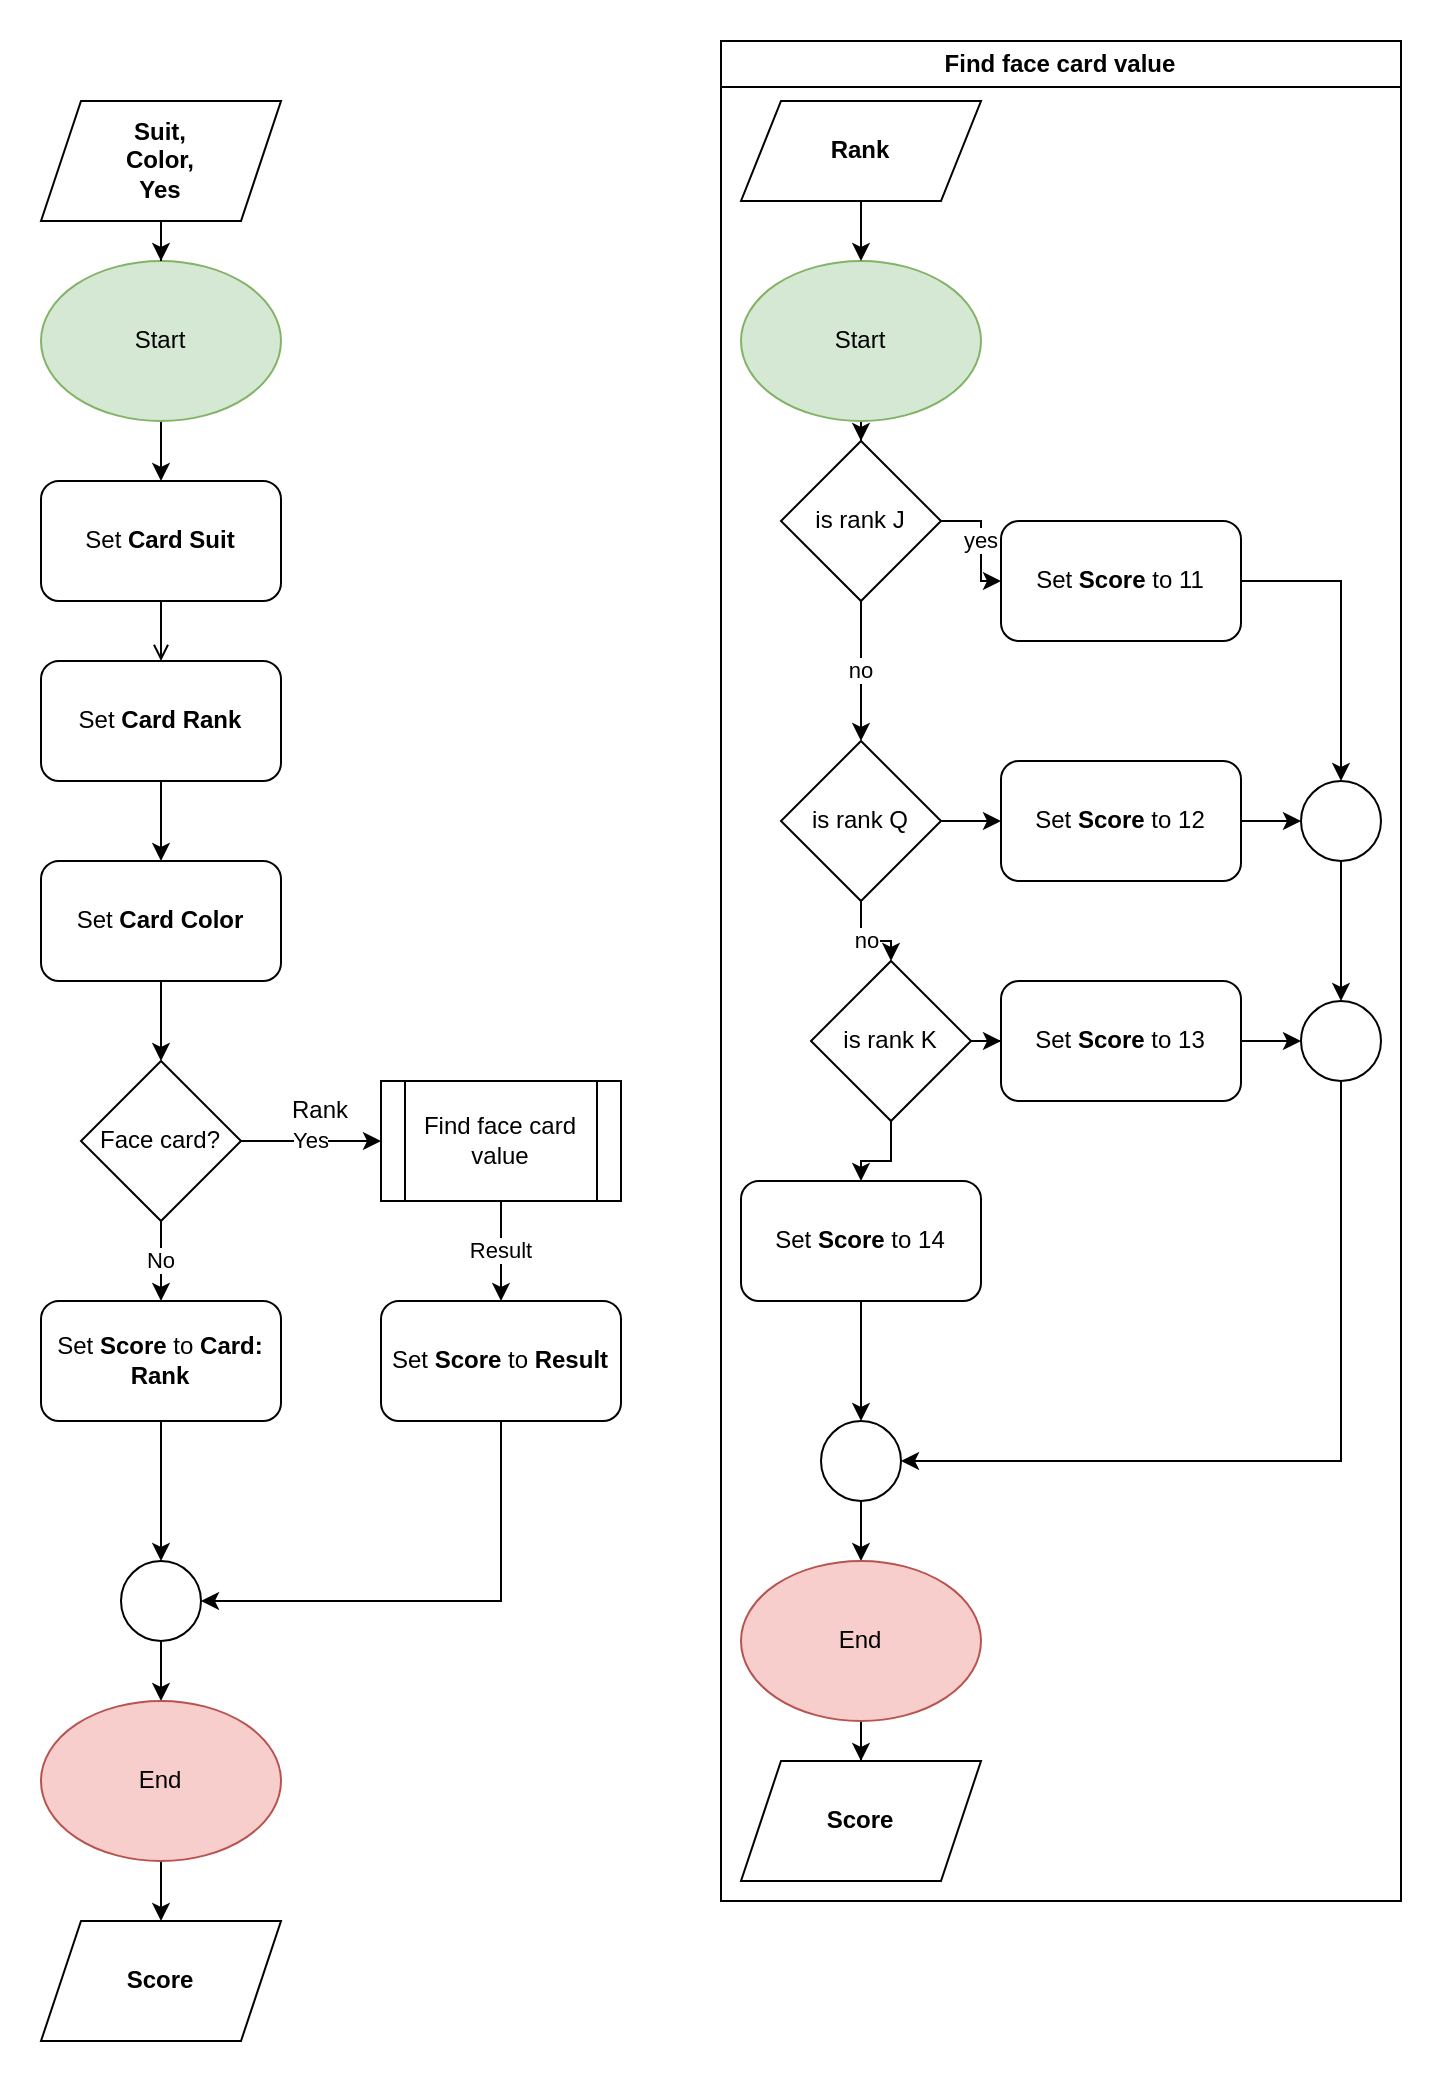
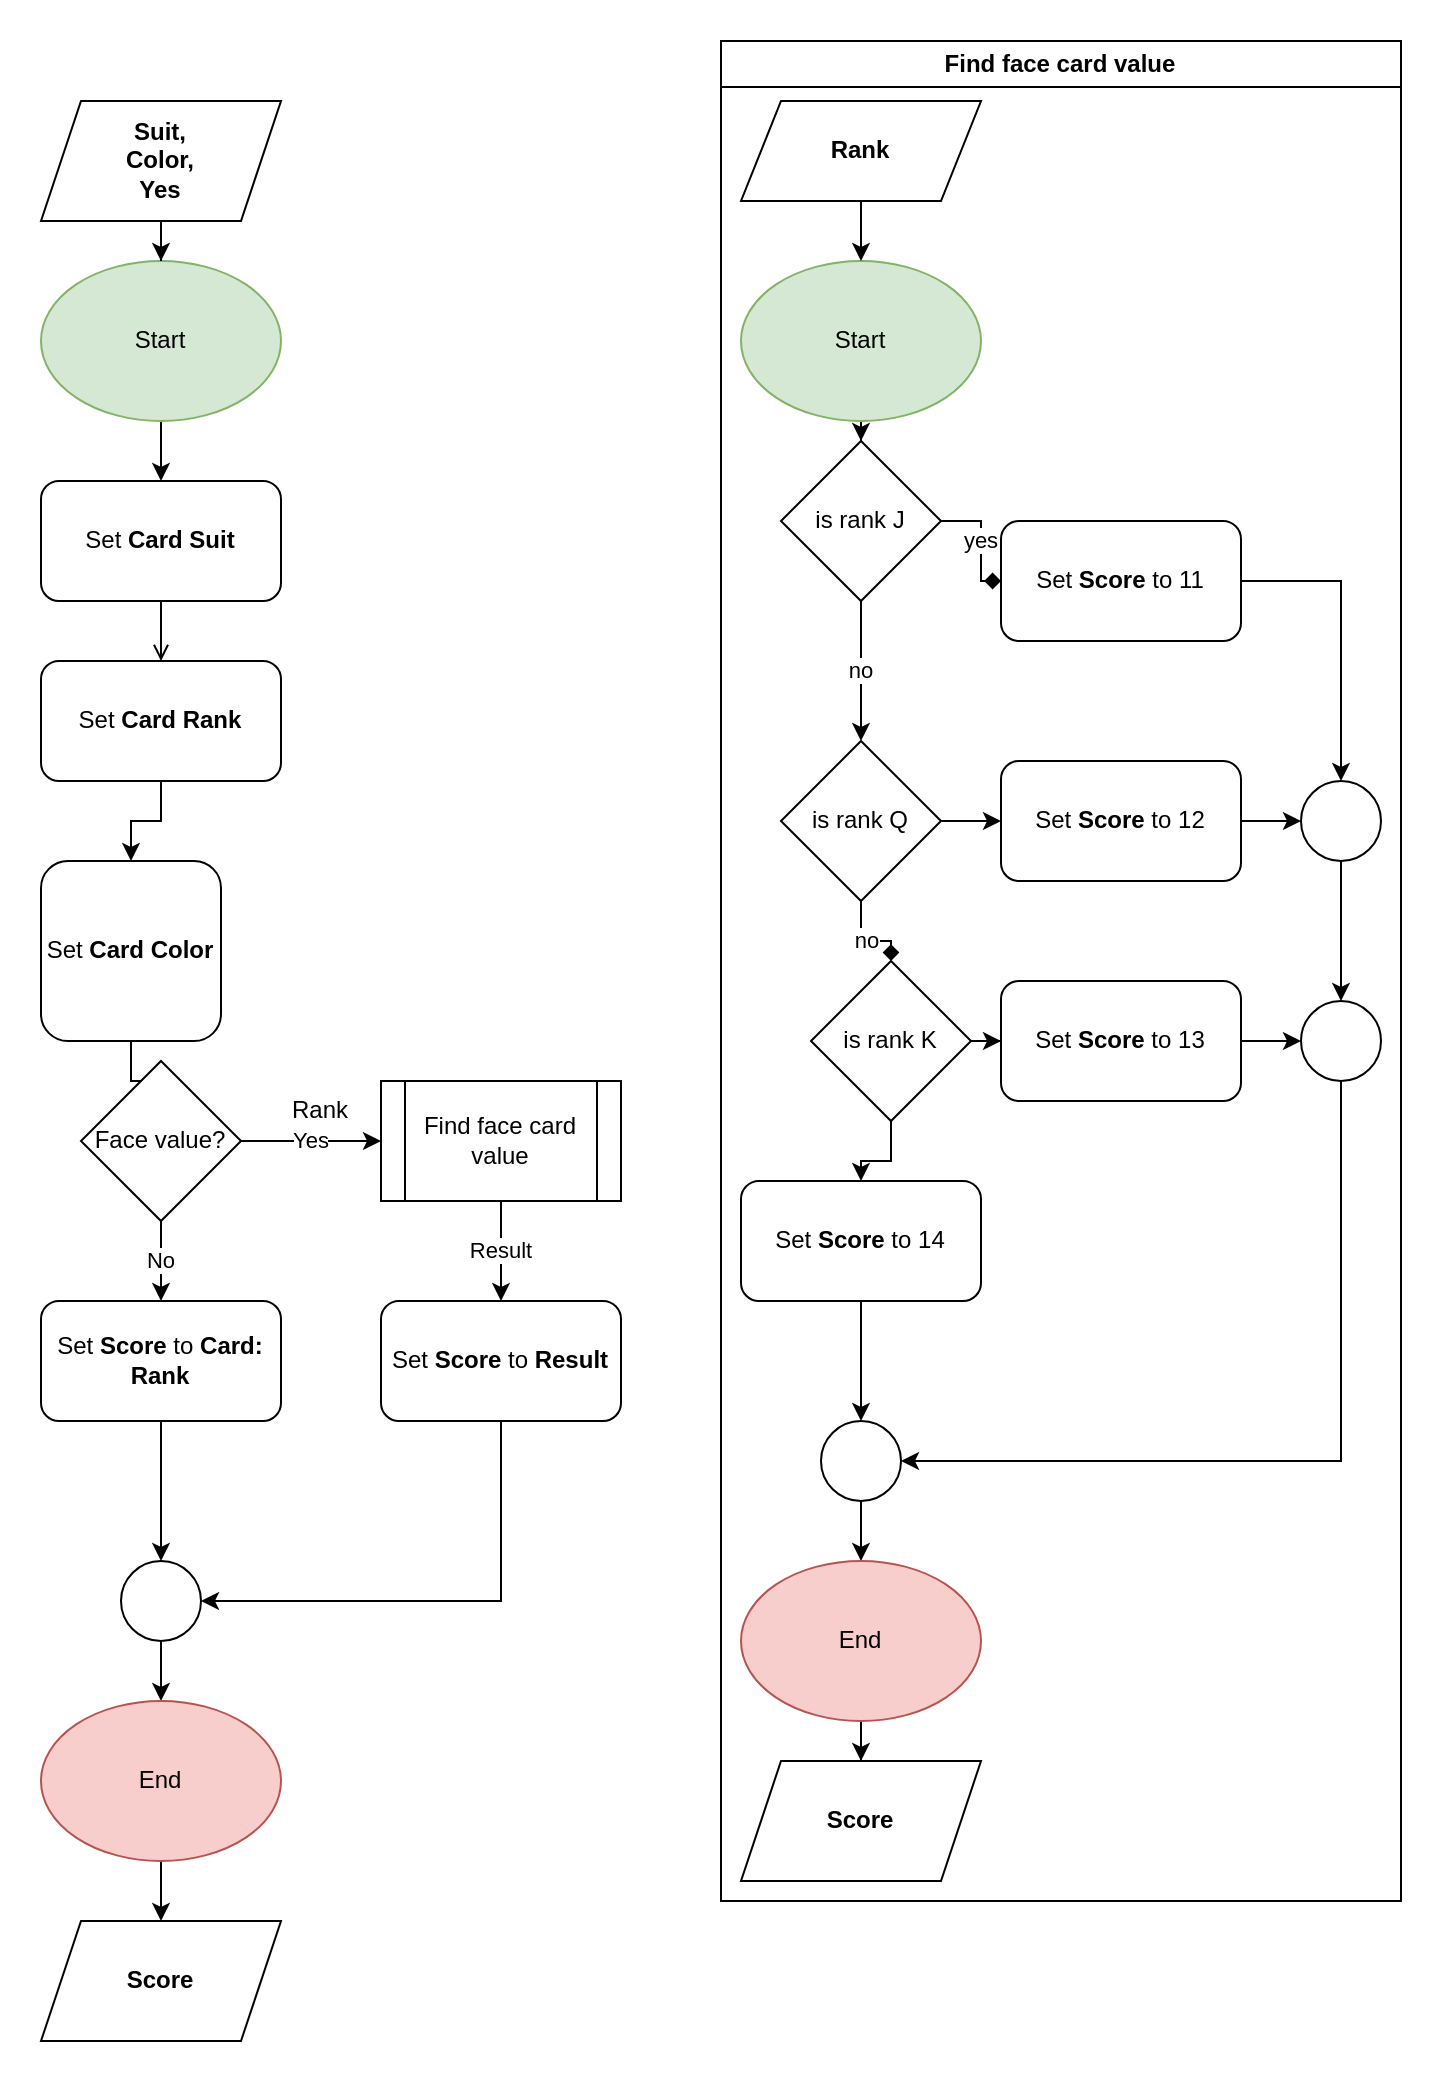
  <mxCell id="0" />
  <mxCell id="1" parent="0" />
  <mxCell id="2" value="" style="edgeStyle=orthogonalEdgeStyle;rounded=0;orthogonalLoop=1;jettySize=auto;html=1;" edge="1" parent="1" source="3" target="7"><mxGeometry relative="1" as="geometry" /></mxCell>
  <mxCell id="3" value="Start" style="ellipse;whiteSpace=wrap;html=1;fillColor=#d5e8d4;strokeColor=#82b366;" vertex="1" parent="1"><mxGeometry x="20" y="130" width="120" height="80" as="geometry" /></mxCell>
  <mxCell id="4" value="" style="edgeStyle=orthogonalEdgeStyle;rounded=0;orthogonalLoop=1;jettySize=auto;html=1;" edge="1" parent="1" source="5" target="3"><mxGeometry relative="1" as="geometry" /></mxCell>
  <mxCell id="5" value="&lt;b&gt;Suit,&lt;br&gt;Color,&lt;br&gt;Yes&lt;/b&gt;" style="shape=parallelogram;perimeter=parallelogramPerimeter;whiteSpace=wrap;html=1;fixedSize=1;" vertex="1" parent="1"><mxGeometry x="20" y="50" width="120" height="60" as="geometry" /></mxCell>
  <mxCell id="6" value="" style="edgeStyle=orthogonalEdgeStyle;rounded=0;orthogonalLoop=1;jettySize=auto;html=1;endArrow=open;" edge="1" parent="1" source="7" target="9"><mxGeometry relative="1" as="geometry" /></mxCell>
  <mxCell id="7" value="Set &lt;b&gt;Card Suit&lt;/b&gt;" style="rounded=1;whiteSpace=wrap;html=1;" vertex="1" parent="1"><mxGeometry x="20" y="240" width="120" height="60" as="geometry" /></mxCell>
  <mxCell id="8" value="" style="edgeStyle=orthogonalEdgeStyle;rounded=0;orthogonalLoop=1;jettySize=auto;html=1;" edge="1" parent="1" source="9" target="11"><mxGeometry relative="1" as="geometry" /></mxCell>
  <mxCell id="9" value="Set &lt;b&gt;Card Rank&lt;/b&gt;" style="rounded=1;whiteSpace=wrap;html=1;" vertex="1" parent="1"><mxGeometry x="20" y="330" width="120" height="60" as="geometry" /></mxCell>
  <mxCell id="10" value="" style="edgeStyle=orthogonalEdgeStyle;rounded=0;orthogonalLoop=1;jettySize=auto;html=1;" edge="1" parent="1" source="11" target="14"><mxGeometry relative="1" as="geometry" /></mxCell>
- <mxCell id="11" value="Set &lt;b&gt;Card Color&lt;/b&gt;" style="rounded=1;whiteSpace=wrap;html=1;" vertex="1" parent="1"><mxGeometry x="20" y="430" width="120" height="60" as="geometry" /></mxCell>
+ <mxCell id="11" value="Set &lt;b&gt;Card Color&lt;/b&gt;" style="rounded=1;whiteSpace=wrap;html=1;" vertex="1" parent="1"><mxGeometry x="20" y="430" width="90" height="90" as="geometry" /></mxCell>
  <mxCell id="12" value="Yes" style="edgeStyle=orthogonalEdgeStyle;rounded=0;orthogonalLoop=1;jettySize=auto;html=1;" edge="1" parent="1" source="14" target="18"><mxGeometry relative="1" as="geometry" /></mxCell>
  <mxCell id="13" value="No" style="edgeStyle=orthogonalEdgeStyle;rounded=0;orthogonalLoop=1;jettySize=auto;html=1;" edge="1" parent="1" source="14" target="16"><mxGeometry relative="1" as="geometry" /></mxCell>
- <mxCell id="14" value="Face card?" style="rhombus;whiteSpace=wrap;html=1;" vertex="1" parent="1"><mxGeometry x="40" y="530" width="80" height="80" as="geometry" /></mxCell>
+ <mxCell id="14" value="Face value?" style="rhombus;whiteSpace=wrap;html=1;" vertex="1" parent="1"><mxGeometry x="40" y="530" width="80" height="80" as="geometry" /></mxCell>
  <mxCell id="15" style="edgeStyle=orthogonalEdgeStyle;rounded=0;orthogonalLoop=1;jettySize=auto;html=1;exitX=0.5;exitY=1;exitDx=0;exitDy=0;entryX=0.5;entryY=0;entryDx=0;entryDy=0;" edge="1" parent="1" source="16" target="21"><mxGeometry relative="1" as="geometry" /></mxCell>
  <mxCell id="16" value="Set &lt;b&gt;Score&lt;/b&gt;&amp;nbsp;to &lt;b&gt;Card: Rank&lt;/b&gt;" style="rounded=1;whiteSpace=wrap;html=1;" vertex="1" parent="1"><mxGeometry x="20" y="650" width="120" height="60" as="geometry" /></mxCell>
  <mxCell id="17" value="Result" style="edgeStyle=orthogonalEdgeStyle;rounded=0;orthogonalLoop=1;jettySize=auto;html=1;" edge="1" parent="1" source="18" target="23"><mxGeometry relative="1" as="geometry" /></mxCell>
  <mxCell id="18" value="Find face card value" style="shape=process;whiteSpace=wrap;html=1;backgroundOutline=1;" vertex="1" parent="1"><mxGeometry x="190" y="540" width="120" height="60" as="geometry" /></mxCell>
  <mxCell id="19" value="Rank" style="text;html=1;align=center;verticalAlign=middle;whiteSpace=wrap;rounded=0;" vertex="1" parent="1"><mxGeometry x="130" y="540" width="60" height="30" as="geometry" /></mxCell>
  <mxCell id="20" value="" style="edgeStyle=orthogonalEdgeStyle;rounded=0;orthogonalLoop=1;jettySize=auto;html=1;" edge="1" parent="1" source="21" target="56"><mxGeometry relative="1" as="geometry" /></mxCell>
  <mxCell id="21" value="" style="ellipse;whiteSpace=wrap;html=1;aspect=fixed;" vertex="1" parent="1"><mxGeometry x="60" y="780" width="40" height="40" as="geometry" /></mxCell>
  <mxCell id="22" style="edgeStyle=orthogonalEdgeStyle;rounded=0;orthogonalLoop=1;jettySize=auto;html=1;exitX=0.5;exitY=1;exitDx=0;exitDy=0;entryX=1;entryY=0.5;entryDx=0;entryDy=0;" edge="1" parent="1" source="23" target="21"><mxGeometry relative="1" as="geometry" /></mxCell>
  <mxCell id="23" value="Set &lt;b&gt;Score &lt;/b&gt;to &lt;b&gt;Result&lt;/b&gt;" style="rounded=1;whiteSpace=wrap;html=1;" vertex="1" parent="1"><mxGeometry x="190" y="650" width="120" height="60" as="geometry" /></mxCell>
  <mxCell id="24" value="Find face card value" style="swimlane;whiteSpace=wrap;html=1;" vertex="1" parent="1"><mxGeometry x="360" y="20" width="340" height="930" as="geometry" /></mxCell>
  <mxCell id="25" value="" style="edgeStyle=orthogonalEdgeStyle;rounded=0;orthogonalLoop=1;jettySize=auto;html=1;" edge="1" parent="24" source="26" target="31"><mxGeometry relative="1" as="geometry" /></mxCell>
  <mxCell id="26" value="Start" style="ellipse;whiteSpace=wrap;html=1;fillColor=#d5e8d4;strokeColor=#82b366;" vertex="1" parent="24"><mxGeometry x="10" y="110" width="120" height="80" as="geometry" /></mxCell>
  <mxCell id="27" style="edgeStyle=orthogonalEdgeStyle;rounded=0;orthogonalLoop=1;jettySize=auto;html=1;exitX=0.5;exitY=1;exitDx=0;exitDy=0;entryX=0.5;entryY=0;entryDx=0;entryDy=0;" edge="1" parent="24" source="28" target="26"><mxGeometry relative="1" as="geometry" /></mxCell>
  <mxCell id="28" value="&lt;b&gt;Rank&lt;/b&gt;" style="shape=parallelogram;perimeter=parallelogramPerimeter;whiteSpace=wrap;html=1;fixedSize=1;" vertex="1" parent="24"><mxGeometry x="10" y="30" width="120" height="50" as="geometry" /></mxCell>
- <mxCell id="29" value="yes" style="edgeStyle=orthogonalEdgeStyle;rounded=0;orthogonalLoop=1;jettySize=auto;html=1;" edge="1" parent="24" source="31" target="39"><mxGeometry relative="1" as="geometry" /></mxCell>
+ <mxCell id="29" value="yes" style="edgeStyle=orthogonalEdgeStyle;rounded=0;orthogonalLoop=1;jettySize=auto;html=1;endArrow=diamond;" edge="1" parent="24" source="31" target="39"><mxGeometry relative="1" as="geometry" /></mxCell>
  <mxCell id="30" value="no" style="edgeStyle=orthogonalEdgeStyle;rounded=0;orthogonalLoop=1;jettySize=auto;html=1;" edge="1" parent="24" source="31" target="34"><mxGeometry relative="1" as="geometry" /></mxCell>
  <mxCell id="31" value="is rank J" style="rhombus;whiteSpace=wrap;html=1;" vertex="1" parent="24"><mxGeometry x="30" y="200" width="80" height="80" as="geometry" /></mxCell>
  <mxCell id="32" value="" style="edgeStyle=orthogonalEdgeStyle;rounded=0;orthogonalLoop=1;jettySize=auto;html=1;" edge="1" parent="24" source="34" target="45"><mxGeometry relative="1" as="geometry" /></mxCell>
- <mxCell id="33" value="no" style="edgeStyle=orthogonalEdgeStyle;rounded=0;orthogonalLoop=1;jettySize=auto;html=1;" edge="1" parent="24" source="34" target="37"><mxGeometry relative="1" as="geometry" /></mxCell>
+ <mxCell id="33" value="no" style="edgeStyle=orthogonalEdgeStyle;rounded=0;orthogonalLoop=1;jettySize=auto;html=1;endArrow=diamond;" edge="1" parent="24" source="34" target="37"><mxGeometry relative="1" as="geometry" /></mxCell>
  <mxCell id="34" value="is rank Q" style="rhombus;whiteSpace=wrap;html=1;" vertex="1" parent="24"><mxGeometry x="30" y="350" width="80" height="80" as="geometry" /></mxCell>
  <mxCell id="35" value="" style="edgeStyle=orthogonalEdgeStyle;rounded=0;orthogonalLoop=1;jettySize=auto;html=1;" edge="1" parent="24" source="37" target="43"><mxGeometry relative="1" as="geometry" /></mxCell>
  <mxCell id="36" value="" style="edgeStyle=orthogonalEdgeStyle;rounded=0;orthogonalLoop=1;jettySize=auto;html=1;" edge="1" parent="24" source="37" target="41"><mxGeometry relative="1" as="geometry" /></mxCell>
  <mxCell id="37" value="is rank K" style="rhombus;whiteSpace=wrap;html=1;" vertex="1" parent="24"><mxGeometry x="45" y="460" width="80" height="80" as="geometry" /></mxCell>
  <mxCell id="38" style="edgeStyle=orthogonalEdgeStyle;rounded=0;orthogonalLoop=1;jettySize=auto;html=1;exitX=1;exitY=0.5;exitDx=0;exitDy=0;entryX=0.5;entryY=0;entryDx=0;entryDy=0;" edge="1" parent="24" source="39" target="47"><mxGeometry relative="1" as="geometry" /></mxCell>
  <mxCell id="39" value="Set &lt;b&gt;Score &lt;/b&gt;to 11" style="rounded=1;whiteSpace=wrap;html=1;" vertex="1" parent="24"><mxGeometry x="140" y="240" width="120" height="60" as="geometry" /></mxCell>
  <mxCell id="40" value="" style="edgeStyle=orthogonalEdgeStyle;rounded=0;orthogonalLoop=1;jettySize=auto;html=1;" edge="1" parent="24" source="41" target="51"><mxGeometry relative="1" as="geometry" /></mxCell>
  <mxCell id="41" value="Set &lt;b&gt;Score &lt;/b&gt;to 14" style="rounded=1;whiteSpace=wrap;html=1;" vertex="1" parent="24"><mxGeometry x="10" y="570" width="120" height="60" as="geometry" /></mxCell>
  <mxCell id="42" value="" style="edgeStyle=orthogonalEdgeStyle;rounded=0;orthogonalLoop=1;jettySize=auto;html=1;" edge="1" parent="24" source="43" target="49"><mxGeometry relative="1" as="geometry" /></mxCell>
  <mxCell id="43" value="Set &lt;b&gt;Score &lt;/b&gt;to 13" style="rounded=1;whiteSpace=wrap;html=1;" vertex="1" parent="24"><mxGeometry x="140" y="470" width="120" height="60" as="geometry" /></mxCell>
  <mxCell id="44" value="" style="edgeStyle=orthogonalEdgeStyle;rounded=0;orthogonalLoop=1;jettySize=auto;html=1;" edge="1" parent="24" source="45" target="47"><mxGeometry relative="1" as="geometry" /></mxCell>
  <mxCell id="45" value="Set &lt;b&gt;Score &lt;/b&gt;to 12" style="rounded=1;whiteSpace=wrap;html=1;" vertex="1" parent="24"><mxGeometry x="140" y="360" width="120" height="60" as="geometry" /></mxCell>
  <mxCell id="46" value="" style="edgeStyle=orthogonalEdgeStyle;rounded=0;orthogonalLoop=1;jettySize=auto;html=1;" edge="1" parent="24" source="47" target="49"><mxGeometry relative="1" as="geometry" /></mxCell>
  <mxCell id="47" value="" style="ellipse;whiteSpace=wrap;html=1;aspect=fixed;" vertex="1" parent="24"><mxGeometry x="290" y="370" width="40" height="40" as="geometry" /></mxCell>
  <mxCell id="48" style="edgeStyle=orthogonalEdgeStyle;rounded=0;orthogonalLoop=1;jettySize=auto;html=1;exitX=0.5;exitY=1;exitDx=0;exitDy=0;entryX=1;entryY=0.5;entryDx=0;entryDy=0;" edge="1" parent="24" source="49" target="51"><mxGeometry relative="1" as="geometry" /></mxCell>
  <mxCell id="49" value="" style="ellipse;whiteSpace=wrap;html=1;aspect=fixed;" vertex="1" parent="24"><mxGeometry x="290" y="480" width="40" height="40" as="geometry" /></mxCell>
  <mxCell id="50" value="" style="edgeStyle=orthogonalEdgeStyle;rounded=0;orthogonalLoop=1;jettySize=auto;html=1;" edge="1" parent="24" source="51" target="53"><mxGeometry relative="1" as="geometry" /></mxCell>
  <mxCell id="51" value="" style="ellipse;whiteSpace=wrap;html=1;aspect=fixed;" vertex="1" parent="24"><mxGeometry x="50" y="690" width="40" height="40" as="geometry" /></mxCell>
  <mxCell id="52" value="" style="edgeStyle=orthogonalEdgeStyle;rounded=0;orthogonalLoop=1;jettySize=auto;html=1;" edge="1" parent="24" source="53" target="54"><mxGeometry relative="1" as="geometry" /></mxCell>
  <mxCell id="53" value="End" style="ellipse;whiteSpace=wrap;html=1;fillColor=#f8cecc;strokeColor=#b85450;" vertex="1" parent="24"><mxGeometry x="10" y="760" width="120" height="80" as="geometry" /></mxCell>
  <mxCell id="54" value="&lt;b&gt;Score&lt;/b&gt;" style="shape=parallelogram;perimeter=parallelogramPerimeter;whiteSpace=wrap;html=1;fixedSize=1;" vertex="1" parent="24"><mxGeometry x="10" y="860" width="120" height="60" as="geometry" /></mxCell>
  <mxCell id="55" value="" style="edgeStyle=orthogonalEdgeStyle;rounded=0;orthogonalLoop=1;jettySize=auto;html=1;" edge="1" parent="1" source="56" target="57"><mxGeometry relative="1" as="geometry" /></mxCell>
  <mxCell id="56" value="End" style="ellipse;whiteSpace=wrap;html=1;fillColor=#f8cecc;strokeColor=#b85450;" vertex="1" parent="1"><mxGeometry x="20" y="850" width="120" height="80" as="geometry" /></mxCell>
  <mxCell id="57" value="&lt;b&gt;Score&lt;/b&gt;" style="shape=parallelogram;perimeter=parallelogramPerimeter;whiteSpace=wrap;html=1;fixedSize=1;" vertex="1" parent="1"><mxGeometry x="20" y="960" width="120" height="60" as="geometry" /></mxCell>
